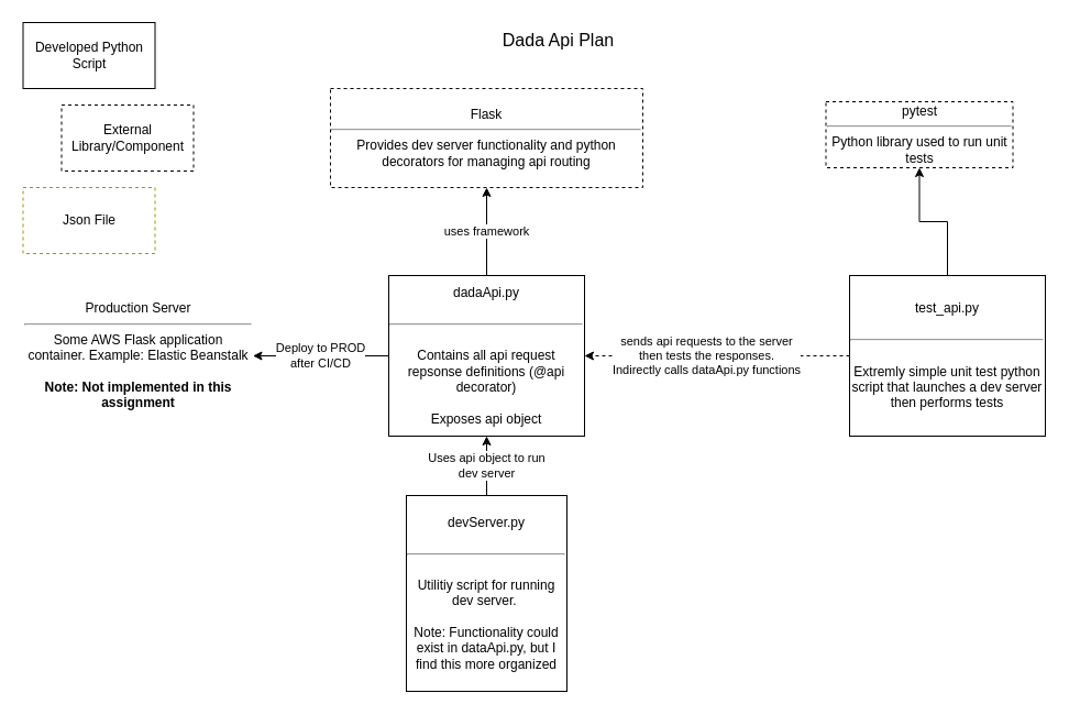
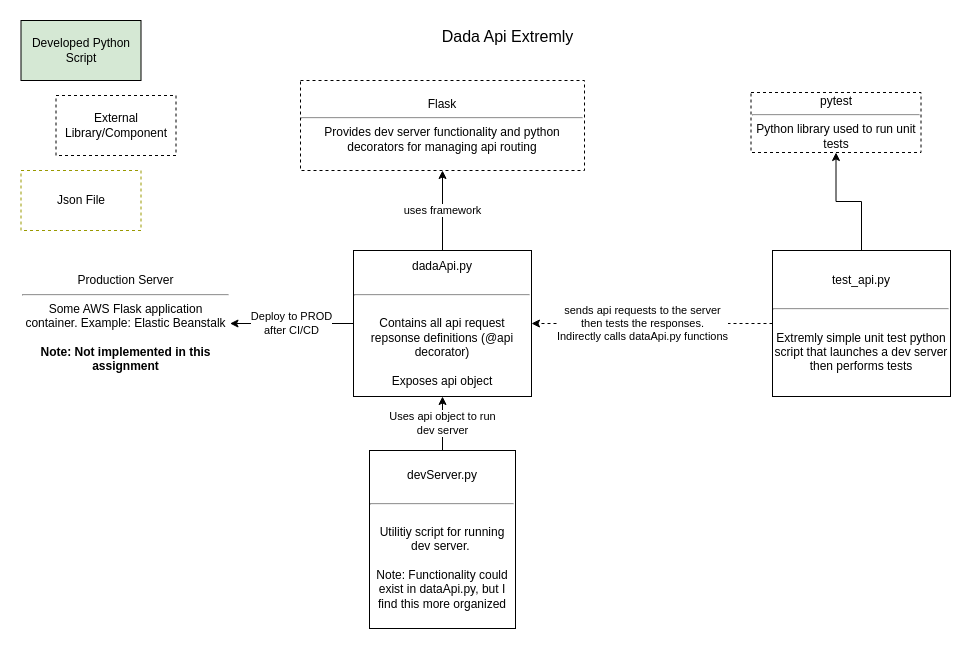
  <mxCell id="0" />
  <mxCell id="1" parent="0" />
- <mxCell id="2" value="&lt;font style=&quot;font-size: 16px&quot;&gt;Dada Api Plan&lt;/font&gt;" style="text;html=1;strokeColor=none;fillColor=none;align=center;verticalAlign=middle;whiteSpace=wrap;rounded=0;" parent="1" vertex="1"><mxGeometry x="67" y="26" width="881" height="20" as="geometry" /></mxCell>
- <mxCell id="3" value="Developed Python Script" style="rounded=0;whiteSpace=wrap;html=1;" parent="1" vertex="1"><mxGeometry x="20.5" y="20" width="120" height="60" as="geometry" /></mxCell>
+ <mxCell id="2" value="&lt;font style=&quot;font-size: 16px&quot;&gt;Dada Api Extremly&lt;/font&gt;" style="text;html=1;strokeColor=none;fillColor=none;align=center;verticalAlign=middle;whiteSpace=wrap;rounded=0;" parent="1" vertex="1"><mxGeometry x="67" y="26" width="881" height="20" as="geometry" /></mxCell>
+ <mxCell id="3" value="Developed Python Script" style="rounded=0;whiteSpace=wrap;html=1;fillColor=#d5e8d4;" parent="1" vertex="1"><mxGeometry x="20.5" y="20" width="120" height="60" as="geometry" /></mxCell>
  <mxCell id="4" value="uses framework" style="edgeStyle=orthogonalEdgeStyle;rounded=0;orthogonalLoop=1;jettySize=auto;html=1;exitX=0.5;exitY=0;exitDx=0;exitDy=0;entryX=0.5;entryY=1;entryDx=0;entryDy=0;" parent="1" source="6" target="8" edge="1"><mxGeometry relative="1" as="geometry" /></mxCell>
  <mxCell id="5" value="Deploy to PROD&lt;br&gt;after CI/CD" style="edgeStyle=orthogonalEdgeStyle;rounded=0;orthogonalLoop=1;jettySize=auto;html=1;exitX=0;exitY=0.5;exitDx=0;exitDy=0;entryX=1;entryY=0.5;entryDx=0;entryDy=0;" parent="1" source="6" target="15" edge="1"><mxGeometry relative="1" as="geometry" /></mxCell>
  <mxCell id="6" value="dadaApi.py&lt;br&gt;&lt;br&gt;&lt;hr&gt;&lt;br&gt;Contains all api request repsonse definitions (@api decorator)&lt;br&gt;&lt;br&gt;Exposes api object" style="rounded=0;whiteSpace=wrap;html=1;" parent="1" vertex="1"><mxGeometry x="353" y="250" width="178" height="146" as="geometry" /></mxCell>
  <mxCell id="7" value="External Library/Component" style="rounded=0;whiteSpace=wrap;html=1;dashed=1;" parent="1" vertex="1"><mxGeometry x="55.5" y="95" width="120" height="60" as="geometry" /></mxCell>
  <mxCell id="8" value="Flask&lt;br&gt;&lt;hr&gt;Provides dev server functionality and python decorators for managing api routing" style="rounded=0;whiteSpace=wrap;html=1;dashed=1;" parent="1" vertex="1"><mxGeometry x="300" y="80" width="284" height="90" as="geometry" /></mxCell>
  <mxCell id="9" value="Uses api object to run&lt;br&gt;dev server" style="edgeStyle=orthogonalEdgeStyle;rounded=0;orthogonalLoop=1;jettySize=auto;html=1;exitX=0;exitY=0.5;exitDx=0;exitDy=0;entryX=0.5;entryY=1;entryDx=0;entryDy=0;" parent="1" source="10" target="6" edge="1"><mxGeometry relative="1" as="geometry" /></mxCell>
  <mxCell id="10" value="devServer.py&lt;br&gt;&lt;br&gt;&lt;hr&gt;&lt;br&gt;Utilitiy script for running dev server.&amp;nbsp;&lt;br&gt;&lt;br&gt;Note: Functionality could exist in dataApi.py, but I find this more organized" style="rounded=0;whiteSpace=wrap;html=1;direction=south;" parent="1" vertex="1"><mxGeometry x="369" y="450" width="146" height="178" as="geometry" /></mxCell>
  <mxCell id="11" value="sends api requests to the server &lt;br&gt;then tests the responses. &lt;br&gt;Indirectly calls dataApi.py functions" style="edgeStyle=orthogonalEdgeStyle;rounded=0;orthogonalLoop=1;jettySize=auto;html=1;exitX=0;exitY=0.5;exitDx=0;exitDy=0;entryX=1;entryY=0.5;entryDx=0;entryDy=0;dashed=1;" parent="1" source="13" target="6" edge="1"><mxGeometry x="0.079" relative="1" as="geometry"><mxPoint as="offset" /></mxGeometry></mxCell>
  <mxCell id="12" style="edgeStyle=orthogonalEdgeStyle;rounded=0;orthogonalLoop=1;jettySize=auto;html=1;exitX=0.5;exitY=0;exitDx=0;exitDy=0;entryX=0.5;entryY=1;entryDx=0;entryDy=0;" parent="1" source="13" target="16" edge="1"><mxGeometry relative="1" as="geometry" /></mxCell>
  <mxCell id="13" value="test_api.py&lt;br&gt;&lt;br&gt;&lt;hr&gt;&lt;br&gt;Extremly simple unit test python script that launches a dev server then performs tests" style="rounded=0;whiteSpace=wrap;html=1;" parent="1" vertex="1"><mxGeometry x="772" y="250" width="178" height="146" as="geometry" /></mxCell>
  <mxCell id="14" value="Json File" style="rounded=0;whiteSpace=wrap;html=1;strokeColor=#999900;dashed=1;" parent="1" vertex="1"><mxGeometry x="20.5" y="170" width="120" height="60" as="geometry" /></mxCell>
  <mxCell id="15" value="Production Server&lt;br&gt;&lt;hr&gt;Some AWS Flask application container. Example: Elastic Beanstalk&lt;br&gt;&lt;br&gt;&lt;b&gt;Note: Not implemented in this assignment&lt;/b&gt;" style="rounded=0;whiteSpace=wrap;html=1;dashed=1;strokeColor=#FFFFFF;" parent="1" vertex="1"><mxGeometry x="20.5" y="260.5" width="209" height="125" as="geometry" /></mxCell>
  <mxCell id="16" value="pytest&lt;br&gt;&lt;hr&gt;Python library used to run unit tests" style="rounded=0;whiteSpace=wrap;html=1;dashed=1;" parent="1" vertex="1"><mxGeometry x="750.5" y="92" width="170" height="60" as="geometry" /></mxCell>
